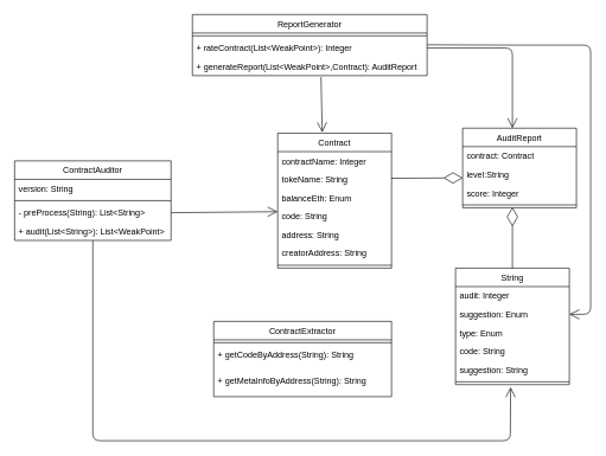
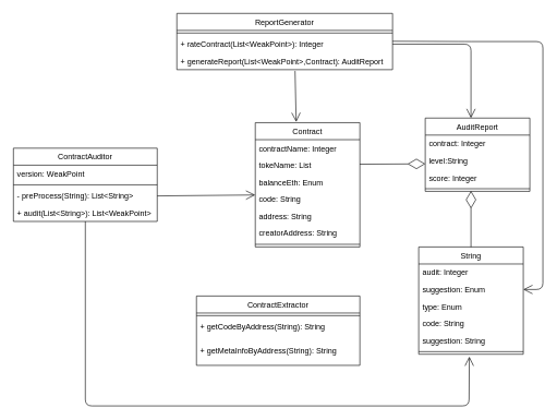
  <mxCell id="0" />
  <mxCell id="1" parent="0" />
  <mxCell id="2" value="ReportGenerator" style="swimlane;fontStyle=0;align=center;verticalAlign=top;childLayout=stackLayout;horizontal=1;startSize=26;horizontalStack=0;resizeParent=1;resizeParentMax=0;resizeLast=0;collapsible=1;marginBottom=0;" parent="1" vertex="1"><mxGeometry x="270" y="20" width="330" height="86" as="geometry" /></mxCell>
  <mxCell id="3" value="" style="line;strokeWidth=1;fillColor=none;align=left;verticalAlign=middle;spacingTop=-1;spacingLeft=3;spacingRight=3;rotatable=0;labelPosition=right;points=[];portConstraint=eastwest;" parent="2" vertex="1"><mxGeometry y="26" width="330" height="8" as="geometry" /></mxCell>
  <mxCell id="4" value="+ rateContract(List&lt;WeakPoint&gt;): Integer" style="text;strokeColor=none;fillColor=none;align=left;verticalAlign=top;spacingLeft=4;spacingRight=4;overflow=hidden;rotatable=0;points=[[0,0.5],[1,0.5]];portConstraint=eastwest;" parent="2" vertex="1"><mxGeometry y="34" width="330" height="26" as="geometry" /></mxCell>
  <mxCell id="5" value="+ generateReport(List&lt;WeakPoint&gt;,Contract): AuditReport" style="text;strokeColor=none;fillColor=none;align=left;verticalAlign=top;spacingLeft=4;spacingRight=4;overflow=hidden;rotatable=0;points=[[0,0.5],[1,0.5]];portConstraint=eastwest;" parent="2" vertex="1"><mxGeometry y="60" width="330" height="26" as="geometry" /></mxCell>
  <mxCell id="6" value="ContractExtractor" style="swimlane;fontStyle=0;align=center;verticalAlign=top;childLayout=stackLayout;horizontal=1;startSize=26;horizontalStack=0;resizeParent=1;resizeParentMax=0;resizeLast=0;collapsible=1;marginBottom=0;" parent="1" vertex="1"><mxGeometry x="300" y="452" width="250" height="106" as="geometry" /></mxCell>
  <mxCell id="7" value="" style="line;strokeWidth=1;fillColor=none;align=left;verticalAlign=middle;spacingTop=-1;spacingLeft=3;spacingRight=3;rotatable=0;labelPosition=right;points=[];portConstraint=eastwest;" parent="6" vertex="1"><mxGeometry y="26" width="250" height="8" as="geometry" /></mxCell>
  <mxCell id="8" value="+ getCodeByAddress(String): String" style="text;strokeColor=none;fillColor=none;align=left;verticalAlign=top;spacingLeft=4;spacingRight=4;overflow=hidden;rotatable=0;points=[[0,0.5],[1,0.5]];portConstraint=eastwest;" parent="6" vertex="1"><mxGeometry y="34" width="250" height="36" as="geometry" /></mxCell>
  <mxCell id="9" value="+ getMetaInfoByAddress(String): String" style="text;strokeColor=none;fillColor=none;align=left;verticalAlign=top;spacingLeft=4;spacingRight=4;overflow=hidden;rotatable=0;points=[[0,0.5],[1,0.5]];portConstraint=eastwest;" parent="6" vertex="1"><mxGeometry y="70" width="250" height="36" as="geometry" /></mxCell>
  <mxCell id="10" value="ContractAuditor" style="swimlane;fontStyle=0;align=center;verticalAlign=top;childLayout=stackLayout;horizontal=1;startSize=26;horizontalStack=0;resizeParent=1;resizeParentMax=0;resizeLast=0;collapsible=1;marginBottom=0;" parent="1" vertex="1"><mxGeometry x="20" y="226" width="220" height="112" as="geometry" /></mxCell>
- <mxCell id="11" value="version: String" style="text;strokeColor=none;fillColor=none;align=left;verticalAlign=top;spacingLeft=4;spacingRight=4;overflow=hidden;rotatable=0;points=[[0,0.5],[1,0.5]];portConstraint=eastwest;" parent="10" vertex="1"><mxGeometry y="26" width="220" height="26" as="geometry" /></mxCell>
+ <mxCell id="11" value="version: WeakPoint" style="text;strokeColor=none;fillColor=none;align=left;verticalAlign=top;spacingLeft=4;spacingRight=4;overflow=hidden;rotatable=0;points=[[0,0.5],[1,0.5]];portConstraint=eastwest;" parent="10" vertex="1"><mxGeometry y="26" width="220" height="26" as="geometry" /></mxCell>
  <mxCell id="12" value="" style="line;strokeWidth=1;fillColor=none;align=left;verticalAlign=middle;spacingTop=-1;spacingLeft=3;spacingRight=3;rotatable=0;labelPosition=right;points=[];portConstraint=eastwest;" parent="10" vertex="1"><mxGeometry y="52" width="220" height="8" as="geometry" /></mxCell>
  <mxCell id="13" value="- preProcess(String): List&lt;String&gt;&#10;" style="text;strokeColor=none;fillColor=none;align=left;verticalAlign=top;spacingLeft=4;spacingRight=4;overflow=hidden;rotatable=0;points=[[0,0.5],[1,0.5]];portConstraint=eastwest;" parent="10" vertex="1"><mxGeometry y="60" width="220" height="26" as="geometry" /></mxCell>
  <mxCell id="14" value="+ audit(List&lt;String&gt;): List&lt;WeakPoint&gt;" style="text;strokeColor=none;fillColor=none;align=left;verticalAlign=top;spacingLeft=4;spacingRight=4;overflow=hidden;rotatable=0;points=[[0,0.5],[1,0.5]];portConstraint=eastwest;" parent="10" vertex="1"><mxGeometry y="86" width="220" height="26" as="geometry" /></mxCell>
  <mxCell id="15" value="" style="endArrow=diamondThin;endFill=0;endSize=24;html=1;exitX=0.999;exitY=0.442;exitDx=0;exitDy=0;exitPerimeter=0;" parent="1" edge="1" source="24"><mxGeometry width="160" relative="1" as="geometry"><mxPoint x="524" y="250" as="sourcePoint" /><mxPoint x="650" y="250" as="targetPoint" /></mxGeometry></mxCell>
  <mxCell id="16" value="" style="endArrow=diamondThin;endFill=0;endSize=24;html=1;exitX=0.5;exitY=0;exitDx=0;exitDy=0;entryX=0.5;entryY=1.051;entryDx=0;entryDy=0;entryPerimeter=0;" parent="1" edge="1"><mxGeometry width="160" relative="1" as="geometry"><mxPoint x="720" y="378" as="sourcePoint" /><mxPoint x="720" y="291.326" as="targetPoint" /></mxGeometry></mxCell>
  <mxCell id="17" value="" style="endArrow=open;endFill=1;endSize=12;html=1;exitX=0.5;exitY=1;exitDx=0;exitDy=0;entryX=0.482;entryY=1.179;entryDx=0;entryDy=0;entryPerimeter=0;" parent="1" source="10" edge="1"><mxGeometry width="160" relative="1" as="geometry"><mxPoint x="100" y="380" as="sourcePoint" /><mxPoint x="717.48" y="544.654" as="targetPoint" /><Array as="points"><mxPoint x="130" y="620" /><mxPoint x="717" y="620" /></Array></mxGeometry></mxCell>
  <mxCell id="18" value="" style="endArrow=open;endFill=1;endSize=12;html=1;entryX=-0.001;entryY=0.251;entryDx=0;entryDy=0;entryPerimeter=0;exitX=1;exitY=0.5;exitDx=0;exitDy=0;" parent="1" edge="1" target="26" source="13"><mxGeometry width="160" relative="1" as="geometry"><mxPoint x="240" y="300" as="sourcePoint" /><mxPoint x="380" y="300" as="targetPoint" /></mxGeometry></mxCell>
  <mxCell id="19" value="" style="endArrow=open;endFill=1;endSize=12;html=1;exitX=0.548;exitY=1.077;exitDx=0;exitDy=0;exitPerimeter=0;entryX=0.391;entryY=-0.006;entryDx=0;entryDy=0;entryPerimeter=0;" parent="1" source="5" edge="1" target="22"><mxGeometry width="160" relative="1" as="geometry"><mxPoint x="290" y="340" as="sourcePoint" /><mxPoint x="450" y="190" as="targetPoint" /></mxGeometry></mxCell>
  <mxCell id="20" value="" style="endArrow=open;endFill=1;endSize=12;html=1;entryX=1;entryY=0.5;entryDx=0;entryDy=0;" parent="1" target="32" edge="1"><mxGeometry width="160" relative="1" as="geometry"><mxPoint x="600" y="62.58" as="sourcePoint" /><mxPoint x="789.16" y="442.176" as="targetPoint" /><Array as="points"><mxPoint x="710" y="63" /><mxPoint x="830" y="63" /><mxPoint x="830" y="442" /></Array></mxGeometry></mxCell>
  <mxCell id="21" value="" style="endArrow=open;endFill=1;endSize=12;html=1;exitX=1;exitY=0.5;exitDx=0;exitDy=0;entryX=0.5;entryY=0;entryDx=0;entryDy=0;" parent="1" source="4" edge="1"><mxGeometry width="160" relative="1" as="geometry"><mxPoint x="620" y="106" as="sourcePoint" /><mxPoint x="720" y="180" as="targetPoint" /><Array as="points"><mxPoint x="720" y="67" /></Array></mxGeometry></mxCell>
  <mxCell id="22" value="Contract" style="swimlane;fontStyle=0;align=center;verticalAlign=top;childLayout=stackLayout;horizontal=1;startSize=26;horizontalStack=0;resizeParent=1;resizeParentMax=0;resizeLast=0;collapsible=1;marginBottom=0;" vertex="1" parent="1"><mxGeometry x="390" y="187" width="160" height="190" as="geometry"><mxRectangle x="770" y="284" width="80" height="26" as="alternateBounds" /></mxGeometry></mxCell>
  <mxCell id="23" value="contractName: Integer&#10;" style="text;strokeColor=none;fillColor=none;align=left;verticalAlign=top;spacingLeft=4;spacingRight=4;overflow=hidden;rotatable=0;points=[[0,0.5],[1,0.5]];portConstraint=eastwest;" vertex="1" parent="22"><mxGeometry y="26" width="160" height="26" as="geometry" /></mxCell>
- <mxCell id="24" value="tokeName: String" style="text;strokeColor=none;fillColor=none;align=left;verticalAlign=top;spacingLeft=4;spacingRight=4;overflow=hidden;rotatable=0;points=[[0,0.5],[1,0.5]];portConstraint=eastwest;" vertex="1" parent="22"><mxGeometry y="52" width="160" height="26" as="geometry" /></mxCell>
+ <mxCell id="24" value="tokeName: List" style="text;strokeColor=none;fillColor=none;align=left;verticalAlign=top;spacingLeft=4;spacingRight=4;overflow=hidden;rotatable=0;points=[[0,0.5],[1,0.5]];portConstraint=eastwest;" vertex="1" parent="22"><mxGeometry y="52" width="160" height="26" as="geometry" /></mxCell>
  <mxCell id="25" value="balanceEth: Enum" style="text;strokeColor=none;fillColor=none;align=left;verticalAlign=top;spacingLeft=4;spacingRight=4;overflow=hidden;rotatable=0;points=[[0,0.5],[1,0.5]];portConstraint=eastwest;" vertex="1" parent="22"><mxGeometry y="78" width="160" height="26" as="geometry" /></mxCell>
  <mxCell id="26" value="code: String" style="text;strokeColor=none;fillColor=none;align=left;verticalAlign=top;spacingLeft=4;spacingRight=4;overflow=hidden;rotatable=0;points=[[0,0.5],[1,0.5]];portConstraint=eastwest;" vertex="1" parent="22"><mxGeometry y="104" width="160" height="26" as="geometry" /></mxCell>
  <mxCell id="27" value="address: String" style="text;strokeColor=none;fillColor=none;align=left;verticalAlign=top;spacingLeft=4;spacingRight=4;overflow=hidden;rotatable=0;points=[[0,0.5],[1,0.5]];portConstraint=eastwest;" vertex="1" parent="22"><mxGeometry y="130" width="160" height="26" as="geometry" /></mxCell>
  <mxCell id="28" value="creatorAddress: String" style="text;strokeColor=none;fillColor=none;align=left;verticalAlign=top;spacingLeft=4;spacingRight=4;overflow=hidden;rotatable=0;points=[[0,0.5],[1,0.5]];portConstraint=eastwest;" vertex="1" parent="22"><mxGeometry y="156" width="160" height="26" as="geometry" /></mxCell>
  <mxCell id="29" value="" style="line;strokeWidth=1;fillColor=none;align=left;verticalAlign=middle;spacingTop=-1;spacingLeft=3;spacingRight=3;rotatable=0;labelPosition=right;points=[];portConstraint=eastwest;" vertex="1" parent="22"><mxGeometry y="182" width="160" height="8" as="geometry" /></mxCell>
  <mxCell id="30" value="String" style="swimlane;fontStyle=0;align=center;verticalAlign=top;childLayout=stackLayout;horizontal=1;startSize=26;horizontalStack=0;resizeParent=1;resizeParentMax=0;resizeLast=0;collapsible=1;marginBottom=0;" vertex="1" parent="1"><mxGeometry x="640" y="377" width="160" height="164" as="geometry"><mxRectangle x="770" y="284" width="80" height="26" as="alternateBounds" /></mxGeometry></mxCell>
  <mxCell id="31" value="audit: Integer" style="text;strokeColor=none;fillColor=none;align=left;verticalAlign=top;spacingLeft=4;spacingRight=4;overflow=hidden;rotatable=0;points=[[0,0.5],[1,0.5]];portConstraint=eastwest;" vertex="1" parent="30"><mxGeometry y="26" width="160" height="26" as="geometry" /></mxCell>
  <mxCell id="32" value="suggestion: Enum" style="text;strokeColor=none;fillColor=none;align=left;verticalAlign=top;spacingLeft=4;spacingRight=4;overflow=hidden;rotatable=0;points=[[0,0.5],[1,0.5]];portConstraint=eastwest;" vertex="1" parent="30"><mxGeometry y="52" width="160" height="26" as="geometry" /></mxCell>
  <mxCell id="33" value="type: Enum" style="text;strokeColor=none;fillColor=none;align=left;verticalAlign=top;spacingLeft=4;spacingRight=4;overflow=hidden;rotatable=0;points=[[0,0.5],[1,0.5]];portConstraint=eastwest;" vertex="1" parent="30"><mxGeometry y="78" width="160" height="26" as="geometry" /></mxCell>
  <mxCell id="34" value="code: String" style="text;strokeColor=none;fillColor=none;align=left;verticalAlign=top;spacingLeft=4;spacingRight=4;overflow=hidden;rotatable=0;points=[[0,0.5],[1,0.5]];portConstraint=eastwest;" vertex="1" parent="30"><mxGeometry y="104" width="160" height="26" as="geometry" /></mxCell>
  <mxCell id="35" value="suggestion: String" style="text;strokeColor=none;fillColor=none;align=left;verticalAlign=top;spacingLeft=4;spacingRight=4;overflow=hidden;rotatable=0;points=[[0,0.5],[1,0.5]];portConstraint=eastwest;" vertex="1" parent="30"><mxGeometry y="130" width="160" height="26" as="geometry" /></mxCell>
  <mxCell id="36" value="" style="line;strokeWidth=1;fillColor=none;align=left;verticalAlign=middle;spacingTop=-1;spacingLeft=3;spacingRight=3;rotatable=0;labelPosition=right;points=[];portConstraint=eastwest;" vertex="1" parent="30"><mxGeometry y="156" width="160" height="8" as="geometry" /></mxCell>
  <mxCell id="37" value="AuditReport" style="swimlane;fontStyle=0;align=center;verticalAlign=top;childLayout=stackLayout;horizontal=1;startSize=26;horizontalStack=0;resizeParent=1;resizeParentMax=0;resizeLast=0;collapsible=1;marginBottom=0;" vertex="1" parent="1"><mxGeometry x="650" y="180" width="160" height="112" as="geometry"><mxRectangle x="770" y="284" width="80" height="26" as="alternateBounds" /></mxGeometry></mxCell>
- <mxCell id="38" value="contract: Contract" style="text;strokeColor=none;fillColor=none;align=left;verticalAlign=top;spacingLeft=4;spacingRight=4;overflow=hidden;rotatable=0;points=[[0,0.5],[1,0.5]];portConstraint=eastwest;" vertex="1" parent="37"><mxGeometry y="26" width="160" height="26" as="geometry" /></mxCell>
+ <mxCell id="38" value="contract: Integer" style="text;strokeColor=none;fillColor=none;align=left;verticalAlign=top;spacingLeft=4;spacingRight=4;overflow=hidden;rotatable=0;points=[[0,0.5],[1,0.5]];portConstraint=eastwest;" vertex="1" parent="37"><mxGeometry y="26" width="160" height="26" as="geometry" /></mxCell>
  <mxCell id="39" value="level:String" style="text;strokeColor=none;fillColor=none;align=left;verticalAlign=top;spacingLeft=4;spacingRight=4;overflow=hidden;rotatable=0;points=[[0,0.5],[1,0.5]];portConstraint=eastwest;" vertex="1" parent="37"><mxGeometry y="52" width="160" height="26" as="geometry" /></mxCell>
  <mxCell id="40" value="score: Integer&#10;" style="text;strokeColor=none;fillColor=none;align=left;verticalAlign=top;spacingLeft=4;spacingRight=4;overflow=hidden;rotatable=0;points=[[0,0.5],[1,0.5]];portConstraint=eastwest;" vertex="1" parent="37"><mxGeometry y="78" width="160" height="26" as="geometry" /></mxCell>
  <mxCell id="41" value="" style="line;strokeWidth=1;fillColor=none;align=left;verticalAlign=middle;spacingTop=-1;spacingLeft=3;spacingRight=3;rotatable=0;labelPosition=right;points=[];portConstraint=eastwest;" vertex="1" parent="37"><mxGeometry y="104" width="160" height="8" as="geometry" /></mxCell>
